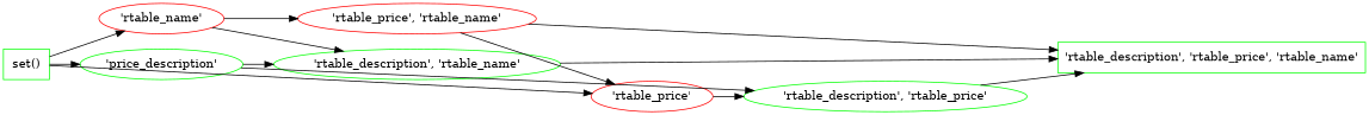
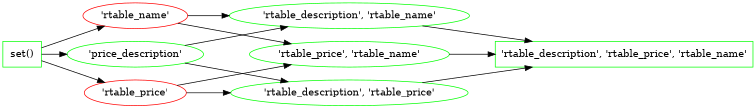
  digraph {
    rankdir=LR
    splines=line
    node [color=green]
    "'rtable_description', 'rtable_price', 'rtable_name'" [shape=box]
    "set()" [shape=box]
    "'rtable_name'" [color=red]
    n4 [label="'price_description'"]
    "'rtable_price'" [color=red]
    "'rtable_description', 'rtable_name'"
-   "'rtable_price', 'rtable_name'" [color=red]
+   "'rtable_price', 'rtable_name'"
    "'rtable_description', 'rtable_price'"
    "set()" -> "'rtable_name'"
    "set()" -> n4
    "set()" -> "'rtable_price'"
    "'rtable_name'" -> "'rtable_description', 'rtable_name'"
    "'rtable_name'" -> "'rtable_price', 'rtable_name'"
    n4 -> "'rtable_description', 'rtable_name'"
    n4 -> "'rtable_description', 'rtable_price'"
-   "'rtable_price', 'rtable_name'" -> "'rtable_price'"
+   "'rtable_price'" -> "'rtable_price', 'rtable_name'"
    "'rtable_price'" -> "'rtable_description', 'rtable_price'"
    "'rtable_description', 'rtable_name'" -> "'rtable_description', 'rtable_price', 'rtable_name'"
    "'rtable_price', 'rtable_name'" -> "'rtable_description', 'rtable_price', 'rtable_name'"
    "'rtable_description', 'rtable_price'" -> "'rtable_description', 'rtable_price', 'rtable_name'"
  }
